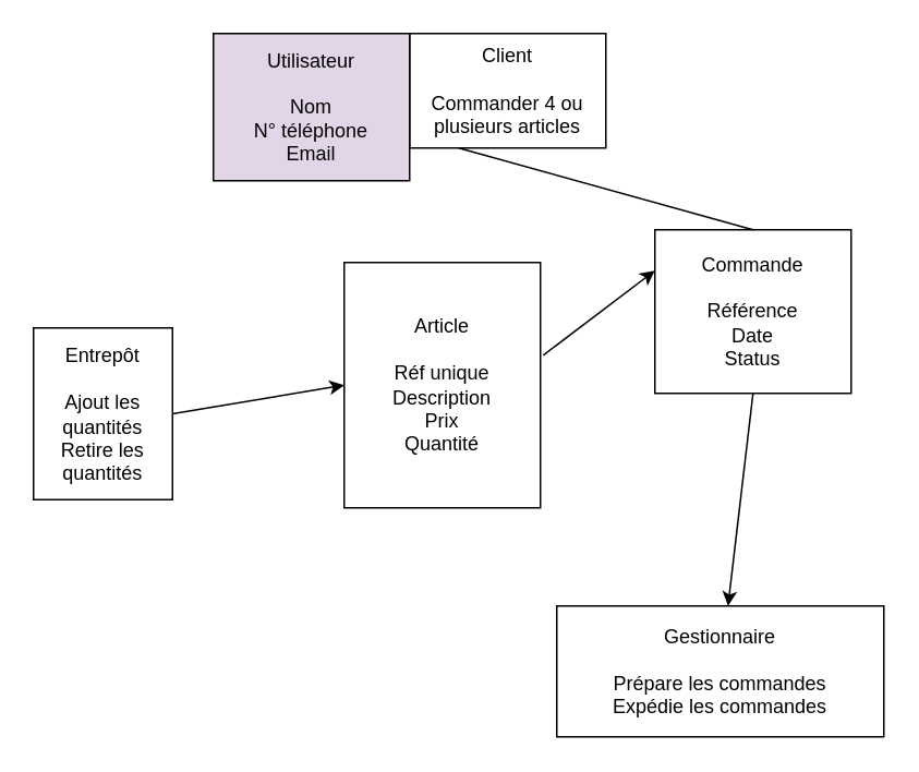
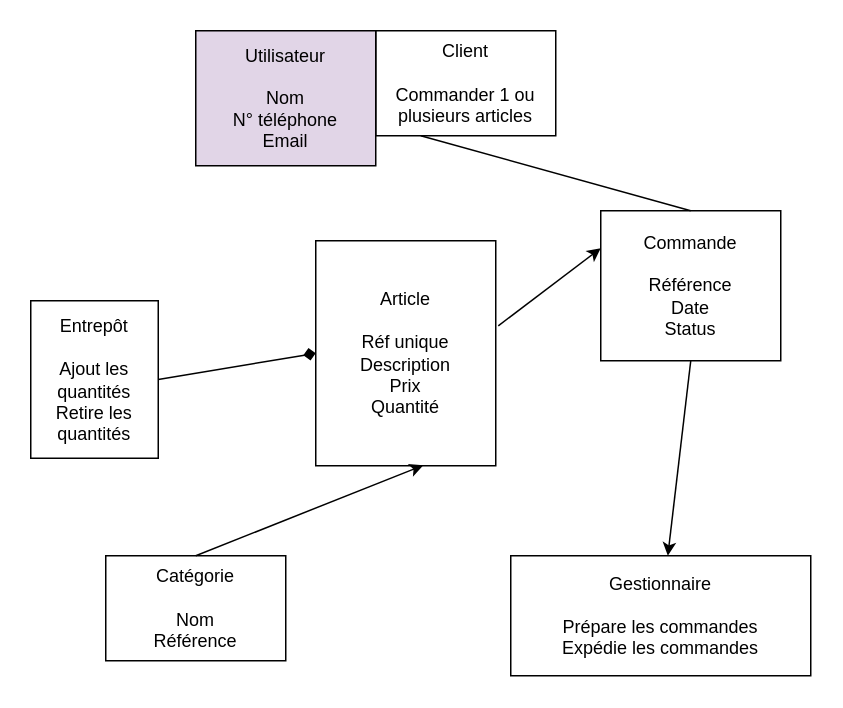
  <mxCell id="0" />
  <mxCell id="1" parent="0" />
- <mxCell id="2" value="Client&lt;br&gt;&lt;br&gt;Commander 4 ou plusieurs articles" style="rounded=0;whiteSpace=wrap;html=1;" parent="1" vertex="1"><mxGeometry x="250" y="20" width="120" height="70" as="geometry" /></mxCell>
+ <mxCell id="2" value="Client&lt;br&gt;&lt;br&gt;Commander 1 ou plusieurs articles" style="rounded=0;whiteSpace=wrap;html=1;" parent="1" vertex="1"><mxGeometry x="250" y="20" width="120" height="70" as="geometry" /></mxCell>
  <mxCell id="3" value="Article&lt;br&gt;&lt;br&gt;Réf unique&lt;br&gt;Description&lt;br&gt;Prix&lt;br&gt;Quantité&lt;br&gt;" style="rounded=0;whiteSpace=wrap;html=1;align=center;" parent="1" vertex="1"><mxGeometry x="210" y="160" width="120" height="150" as="geometry" /></mxCell>
  <mxCell id="4" value="Entrepôt&lt;br&gt;&lt;br&gt;Ajout les quantités&lt;br&gt;Retire les quantités" style="rounded=0;whiteSpace=wrap;html=1;" parent="1" vertex="1"><mxGeometry x="20" y="200" width="85" height="105" as="geometry" /></mxCell>
+ <mxCell id="5" value="Catégorie&lt;br&gt;&lt;br&gt;Nom&lt;br&gt;Référence" style="rounded=0;whiteSpace=wrap;html=1;" parent="1" vertex="1"><mxGeometry x="70" y="370" width="120" height="70" as="geometry" /></mxCell>
  <mxCell id="6" value="Gestionnaire&lt;br&gt;&lt;br&gt;Prépare les commandes&lt;br&gt;Expédie les commandes" style="rounded=0;whiteSpace=wrap;html=1;" parent="1" vertex="1"><mxGeometry x="340" y="370" width="200" height="80" as="geometry" /></mxCell>
  <mxCell id="7" value="Commande&lt;br&gt;&lt;br&gt;Référence&lt;br&gt;Date&lt;br&gt;Status" style="rounded=0;whiteSpace=wrap;html=1;" parent="1" vertex="1"><mxGeometry x="400" y="140" width="120" height="100" as="geometry" /></mxCell>
  <mxCell id="8" value="Utilisateur&lt;br&gt;&lt;br&gt;Nom&lt;br&gt;N° téléphone&lt;br&gt;Email" style="rounded=0;whiteSpace=wrap;html=1;fillColor=#e1d5e7;" parent="1" vertex="1"><mxGeometry x="130" y="20" width="120" height="90" as="geometry" /></mxCell>
  <mxCell id="9" value="" style="endArrow=classic;html=1;rounded=0;entryX=0;entryY=0.25;entryDx=0;entryDy=0;exitX=1.014;exitY=0.378;exitDx=0;exitDy=0;exitPerimeter=0;" parent="1" source="3" target="7" edge="1"><mxGeometry width="50" height="50" relative="1" as="geometry"><mxPoint x="230" y="300" as="sourcePoint" /><mxPoint x="280" y="250" as="targetPoint" /></mxGeometry></mxCell>
- <mxCell id="10" value="" style="endArrow=classic;html=1;rounded=0;exitX=1;exitY=0.5;exitDx=0;exitDy=0;entryX=0;entryY=0.5;entryDx=0;entryDy=0;" parent="1" source="4" target="3" edge="1"><mxGeometry width="50" height="50" relative="1" as="geometry"><mxPoint x="230" y="300" as="sourcePoint" /><mxPoint x="250" y="280" as="targetPoint" /></mxGeometry></mxCell>
+ <mxCell id="10" value="" style="endArrow=diamond;html=1;rounded=0;exitX=1;exitY=0.5;exitDx=0;exitDy=0;entryX=0;entryY=0.5;entryDx=0;entryDy=0;" parent="1" source="4" target="3" edge="1"><mxGeometry width="50" height="50" relative="1" as="geometry"><mxPoint x="230" y="300" as="sourcePoint" /><mxPoint x="250" y="280" as="targetPoint" /></mxGeometry></mxCell>
+ <mxCell id="11" value="" style="endArrow=classic;html=1;rounded=0;entryX=0.597;entryY=0.998;entryDx=0;entryDy=0;entryPerimeter=0;exitX=0.5;exitY=0;exitDx=0;exitDy=0;" parent="1" source="5" target="3" edge="1"><mxGeometry width="50" height="50" relative="1" as="geometry"><mxPoint x="322" y="380" as="sourcePoint" /><mxPoint x="379" y="360" as="targetPoint" /></mxGeometry></mxCell>
  <mxCell id="12" value="" style="endArrow=classic;html=1;rounded=0;exitX=0.5;exitY=1;exitDx=0;exitDy=0;" parent="1" source="7" target="6" edge="1"><mxGeometry width="50" height="50" relative="1" as="geometry"><mxPoint x="230" y="300" as="sourcePoint" /><mxPoint x="280" y="250" as="targetPoint" /></mxGeometry></mxCell>
  <mxCell id="13" value="" style="endArrow=none;html=1;rounded=0;exitX=0.25;exitY=1;exitDx=0;exitDy=0;entryX=0.5;entryY=0;entryDx=0;entryDy=0;" parent="1" source="2" target="7" edge="1"><mxGeometry width="50" height="50" relative="1" as="geometry"><mxPoint x="230" y="300" as="sourcePoint" /><mxPoint x="280" y="250" as="targetPoint" /></mxGeometry></mxCell>
